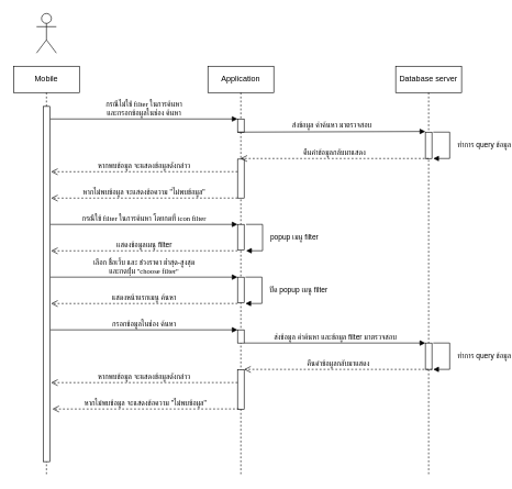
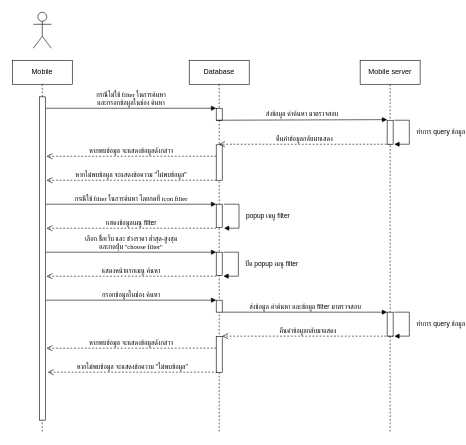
  <mxCell id="0" />
  <mxCell id="1" parent="0" />
  <mxCell id="2" value="Mobile" style="shape=umlLifeline;perimeter=lifelinePerimeter;whiteSpace=wrap;html=1;container=1;collapsible=0;recursiveResize=0;outlineConnect=0;" parent="1" vertex="1"><mxGeometry x="20" y="100" width="100" height="620" as="geometry" /></mxCell>
  <mxCell id="3" value="" style="html=1;points=[];perimeter=orthogonalPerimeter;" parent="2" vertex="1"><mxGeometry x="45" y="61" width="10" height="539" as="geometry" /></mxCell>
  <mxCell id="4" value="" style="shape=umlActor;verticalLabelPosition=bottom;verticalAlign=top;html=1;" parent="1" vertex="1"><mxGeometry x="55" y="20" width="30" height="60" as="geometry" /></mxCell>
- <mxCell id="5" value="Application" style="shape=umlLifeline;perimeter=lifelinePerimeter;whiteSpace=wrap;html=1;container=1;collapsible=0;recursiveResize=0;outlineConnect=0;" parent="1" vertex="1"><mxGeometry x="315" y="100" width="100" height="620" as="geometry" /></mxCell>
+ <mxCell id="5" value="Database" style="shape=umlLifeline;perimeter=lifelinePerimeter;whiteSpace=wrap;html=1;container=1;collapsible=0;recursiveResize=0;outlineConnect=0;" parent="1" vertex="1"><mxGeometry x="315" y="100" width="100" height="620" as="geometry" /></mxCell>
  <mxCell id="6" value="" style="html=1;points=[];perimeter=orthogonalPerimeter;" parent="5" vertex="1"><mxGeometry x="45" y="80" width="10" height="20" as="geometry" /></mxCell>
  <mxCell id="7" value="" style="html=1;points=[];perimeter=orthogonalPerimeter;" parent="5" vertex="1"><mxGeometry x="45" y="141" width="10" height="59" as="geometry" /></mxCell>
  <mxCell id="8" value="" style="html=1;points=[];perimeter=orthogonalPerimeter;" parent="5" vertex="1"><mxGeometry x="45" y="240" width="10" height="39" as="geometry" /></mxCell>
  <mxCell id="9" value="" style="html=1;points=[];perimeter=orthogonalPerimeter;" parent="5" vertex="1"><mxGeometry x="45" y="320" width="10" height="39" as="geometry" /></mxCell>
  <mxCell id="10" value="" style="html=1;points=[];perimeter=orthogonalPerimeter;" parent="5" vertex="1"><mxGeometry x="45" y="460.5" width="10" height="60" as="geometry" /></mxCell>
  <mxCell id="11" value="" style="html=1;points=[];perimeter=orthogonalPerimeter;" parent="5" vertex="1"><mxGeometry x="45" y="400" width="10" height="20" as="geometry" /></mxCell>
- <mxCell id="12" value="Database server" style="shape=umlLifeline;perimeter=lifelinePerimeter;whiteSpace=wrap;html=1;container=1;collapsible=0;recursiveResize=0;outlineConnect=0;" parent="1" vertex="1"><mxGeometry x="600" y="100" width="100" height="620" as="geometry" /></mxCell>
+ <mxCell id="12" value="Mobile server" style="shape=umlLifeline;perimeter=lifelinePerimeter;whiteSpace=wrap;html=1;container=1;collapsible=0;recursiveResize=0;outlineConnect=0;" parent="1" vertex="1"><mxGeometry x="600" y="100" width="100" height="620" as="geometry" /></mxCell>
  <mxCell id="13" value="" style="html=1;points=[];perimeter=orthogonalPerimeter;" parent="12" vertex="1"><mxGeometry x="45" y="100" width="10" height="40" as="geometry" /></mxCell>
  <mxCell id="14" value="" style="html=1;points=[];perimeter=orthogonalPerimeter;" parent="12" vertex="1"><mxGeometry x="45" y="420" width="10" height="40" as="geometry" /></mxCell>
  <mxCell id="15" value="&lt;font face=&quot;Tahoma&quot;&gt;กรณีไม่ใช้ filter ในการค้นหา&lt;br&gt;และกรอกข้อมูลในช่อง ค้นหา&lt;/font&gt;" style="html=1;verticalAlign=bottom;endArrow=block;entryX=0;entryY=0;" parent="1" target="6" edge="1"><mxGeometry relative="1" as="geometry"><mxPoint x="76" y="180" as="sourcePoint" /></mxGeometry></mxCell>
  <mxCell id="16" value="ส่งข้อมูล คำค้นหา มาตรวจสอบ" style="html=1;verticalAlign=bottom;endArrow=block;entryX=0;entryY=-0.025;entryDx=0;entryDy=0;entryPerimeter=0;" parent="1" target="13" edge="1"><mxGeometry relative="1" as="geometry"><mxPoint x="360" y="200" as="sourcePoint" /><mxPoint x="640" y="200" as="targetPoint" /></mxGeometry></mxCell>
  <mxCell id="17" value="ทำการ query ข้อมูล" style="edgeStyle=orthogonalEdgeStyle;html=1;align=left;spacingLeft=2;endArrow=block;rounded=0;" parent="1" edge="1"><mxGeometry y="8" relative="1" as="geometry"><mxPoint x="657" y="200" as="sourcePoint" /><Array as="points"><mxPoint x="682" y="200" /></Array><mxPoint x="657" y="240" as="targetPoint" /><mxPoint as="offset" /></mxGeometry></mxCell>
  <mxCell id="18" value="คืนค่าข้อมูลกลับมาแสดง" style="html=1;verticalAlign=bottom;endArrow=open;dashed=1;endSize=8;" parent="1" edge="1"><mxGeometry relative="1" as="geometry"><mxPoint x="650" y="240" as="sourcePoint" /><mxPoint x="364.5" y="240" as="targetPoint" /></mxGeometry></mxCell>
  <mxCell id="19" value="ทำการ query ข้อมูล" style="edgeStyle=orthogonalEdgeStyle;html=1;align=left;spacingLeft=2;endArrow=block;rounded=0;" parent="1" edge="1"><mxGeometry y="8" relative="1" as="geometry"><mxPoint x="657" y="520" as="sourcePoint" /><Array as="points"><mxPoint x="682" y="520" /></Array><mxPoint x="657" y="560" as="targetPoint" /><mxPoint as="offset" /></mxGeometry></mxCell>
  <mxCell id="20" value="popup เมนู filter" style="edgeStyle=orthogonalEdgeStyle;html=1;align=left;spacingLeft=2;endArrow=block;rounded=0;" parent="1" edge="1"><mxGeometry y="8" relative="1" as="geometry"><mxPoint x="373" y="340" as="sourcePoint" /><Array as="points"><mxPoint x="398" y="340" /></Array><mxPoint x="373" y="380" as="targetPoint" /><mxPoint as="offset" /></mxGeometry></mxCell>
  <mxCell id="21" value="หากพบข้อมูล จะแสดงข้อมูลดังกล่าว" style="html=1;verticalAlign=bottom;endArrow=open;dashed=1;endSize=8;exitX=-0.1;exitY=1;exitDx=0;exitDy=0;exitPerimeter=0;entryX=1.1;entryY=0.121;entryDx=0;entryDy=0;entryPerimeter=0;" parent="1" edge="1"><mxGeometry relative="1" as="geometry"><mxPoint x="360" y="260" as="sourcePoint" /><mxPoint x="77" y="260.099" as="targetPoint" /></mxGeometry></mxCell>
  <mxCell id="22" value="หากไม่พบข้อมูล จะแสดงข้อความ &quot;ไม่พบข้อมูล&quot;" style="html=1;verticalAlign=bottom;endArrow=open;dashed=1;endSize=8;exitX=-0.1;exitY=1;exitDx=0;exitDy=0;exitPerimeter=0;entryX=1.1;entryY=0.121;entryDx=0;entryDy=0;entryPerimeter=0;" parent="1" edge="1"><mxGeometry relative="1" as="geometry"><mxPoint x="360" y="300" as="sourcePoint" /><mxPoint x="77" y="300.099" as="targetPoint" /></mxGeometry></mxCell>
  <mxCell id="23" value="&lt;font face=&quot;Tahoma&quot;&gt;กรณีใข้ filter ในการค้นหา โดยกดที่ icon filter&lt;br&gt;&lt;/font&gt;" style="html=1;verticalAlign=bottom;endArrow=block;entryX=0;entryY=0;" parent="1" edge="1"><mxGeometry relative="1" as="geometry"><mxPoint x="76" y="340" as="sourcePoint" /><mxPoint x="360" y="340" as="targetPoint" /></mxGeometry></mxCell>
  <mxCell id="24" value="&lt;span style=&quot;text-align: left&quot;&gt;เเสดงข้อมูลเมนู filter&lt;/span&gt;" style="html=1;verticalAlign=bottom;endArrow=open;dashed=1;endSize=8;exitX=-0.1;exitY=1;exitDx=0;exitDy=0;exitPerimeter=0;entryX=1.1;entryY=0.121;entryDx=0;entryDy=0;entryPerimeter=0;" parent="1" edge="1"><mxGeometry relative="1" as="geometry"><mxPoint x="360" y="380" as="sourcePoint" /><mxPoint x="77" y="380.099" as="targetPoint" /></mxGeometry></mxCell>
  <mxCell id="25" value="&lt;font face=&quot;Tahoma&quot;&gt;เลือก ชื่อเว็บ และ ช่วงราคา ต่ำสุด-สูงสุด&lt;br&gt;และกดปุ่ม &quot;choose filter&quot;&lt;br&gt;&lt;/font&gt;" style="html=1;verticalAlign=bottom;endArrow=block;entryX=0;entryY=0;" parent="1" edge="1"><mxGeometry relative="1" as="geometry"><mxPoint x="76" y="420" as="sourcePoint" /><mxPoint x="360" y="420" as="targetPoint" /></mxGeometry></mxCell>
  <mxCell id="26" value="ปิด popup เมนู filter" style="edgeStyle=orthogonalEdgeStyle;html=1;align=left;spacingLeft=2;endArrow=block;rounded=0;" parent="1" edge="1"><mxGeometry y="8" relative="1" as="geometry"><mxPoint x="372" y="420" as="sourcePoint" /><Array as="points"><mxPoint x="397" y="420" /></Array><mxPoint x="372" y="460" as="targetPoint" /><mxPoint as="offset" /></mxGeometry></mxCell>
  <mxCell id="27" value="&lt;span style=&quot;text-align: left&quot;&gt;แสดงหน้าแรกเมนู ค้นหา&lt;/span&gt;" style="html=1;verticalAlign=bottom;endArrow=open;dashed=1;endSize=8;exitX=-0.1;exitY=1;exitDx=0;exitDy=0;exitPerimeter=0;entryX=1.1;entryY=0.121;entryDx=0;entryDy=0;entryPerimeter=0;" parent="1" edge="1"><mxGeometry relative="1" as="geometry"><mxPoint x="360" y="460" as="sourcePoint" /><mxPoint x="77" y="460.099" as="targetPoint" /></mxGeometry></mxCell>
  <mxCell id="28" value="&lt;font face=&quot;Tahoma&quot;&gt;กรอกข้อมูลในช่อง ค้นหา&lt;/font&gt;" style="html=1;verticalAlign=bottom;endArrow=block;entryX=0;entryY=0;" parent="1" edge="1"><mxGeometry relative="1" as="geometry"><mxPoint x="76" y="500" as="sourcePoint" /><mxPoint x="360" y="500" as="targetPoint" /></mxGeometry></mxCell>
  <mxCell id="29" value="ส่งข้อมูล คำค้นหา และข้อมูล filter มาตรวจสอบ" style="html=1;verticalAlign=bottom;endArrow=block;entryX=0;entryY=-0.025;entryDx=0;entryDy=0;entryPerimeter=0;" parent="1" edge="1"><mxGeometry relative="1" as="geometry"><mxPoint x="370" y="520" as="sourcePoint" /><mxPoint x="645" y="520" as="targetPoint" /></mxGeometry></mxCell>
  <mxCell id="30" value="คืนค่าข้อมูลกลับมาแสดง" style="html=1;verticalAlign=bottom;endArrow=open;dashed=1;endSize=8;" parent="1" edge="1"><mxGeometry relative="1" as="geometry"><mxPoint x="655.5" y="560" as="sourcePoint" /><mxPoint x="370" y="560" as="targetPoint" /></mxGeometry></mxCell>
  <mxCell id="31" value="หากพบข้อมูล จะแสดงข้อมูลดังกล่าว" style="html=1;verticalAlign=bottom;endArrow=open;dashed=1;endSize=8;exitX=-0.1;exitY=1;exitDx=0;exitDy=0;exitPerimeter=0;entryX=1.1;entryY=0.121;entryDx=0;entryDy=0;entryPerimeter=0;" parent="1" edge="1"><mxGeometry relative="1" as="geometry"><mxPoint x="360" y="580" as="sourcePoint" /><mxPoint x="77" y="580.099" as="targetPoint" /></mxGeometry></mxCell>
  <mxCell id="32" value="หากไม่พบข้อมูล จะแสดงข้อความ &quot;ไม่พบข้อมูล&quot;" style="html=1;verticalAlign=bottom;endArrow=open;dashed=1;endSize=8;exitX=-0.1;exitY=1;exitDx=0;exitDy=0;exitPerimeter=0;entryX=1.1;entryY=0.121;entryDx=0;entryDy=0;entryPerimeter=0;" parent="1" edge="1"><mxGeometry relative="1" as="geometry"><mxPoint x="362" y="620" as="sourcePoint" /><mxPoint x="79" y="620.099" as="targetPoint" /></mxGeometry></mxCell>
